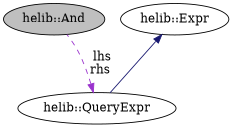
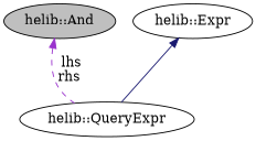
  digraph {
    node [color=black fillcolor=white style=filled]
    edge [dir=back]
    n1 [fillcolor=grey75 fontcolor=black label="helib::And"]
    n2 [label="helib::Expr"]
    n3 [label="helib::QueryExpr"]
    n2 -> n3 [color=midnightblue style=solid]
-   n3 -> n1 [color=darkorchid3 label=" lhs\nrhs" style=dashed]
+   n1 -> n3 [color=darkorchid3 label=" lhs\nrhs" style=dashed]
  }
